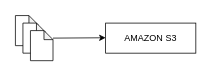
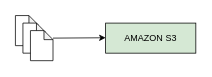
  <mxCell id="0" />
  <mxCell id="1" parent="0" />
- <mxCell id="2" value="AMAZON S3" style="whiteSpace=wrap;html=1;" vertex="1" parent="1"><mxGeometry x="140" y="30" width="120" height="40" as="geometry" /></mxCell>
+ <mxCell id="2" value="AMAZON S3" style="whiteSpace=wrap;html=1;fillColor=#d5e8d4;" vertex="1" parent="1"><mxGeometry x="140" y="30" width="120" height="40" as="geometry" /></mxCell>
  <mxCell id="3" value="" style="shape=note;whiteSpace=wrap;html=1;backgroundOutline=1;darkOpacity=0.05;size=12;" vertex="1" parent="1"><mxGeometry x="20" y="20" width="30" height="40" as="geometry" /></mxCell>
  <mxCell id="4" value="" style="shape=note;whiteSpace=wrap;html=1;backgroundOutline=1;darkOpacity=0.05;size=12;" vertex="1" parent="1"><mxGeometry x="30" y="30" width="30" height="40" as="geometry" /></mxCell>
  <mxCell id="5" value="" style="shape=note;whiteSpace=wrap;html=1;backgroundOutline=1;darkOpacity=0.05;size=12;" vertex="1" parent="1"><mxGeometry x="40" y="40" width="30" height="40" as="geometry" /></mxCell>
  <mxCell id="6" value="" style="endArrow=classic;html=1;rounded=0;" edge="1" parent="1"><mxGeometry width="50" height="50" relative="1" as="geometry"><mxPoint x="70" y="50" as="sourcePoint" /><mxPoint x="140" y="49.5" as="targetPoint" /></mxGeometry></mxCell>
